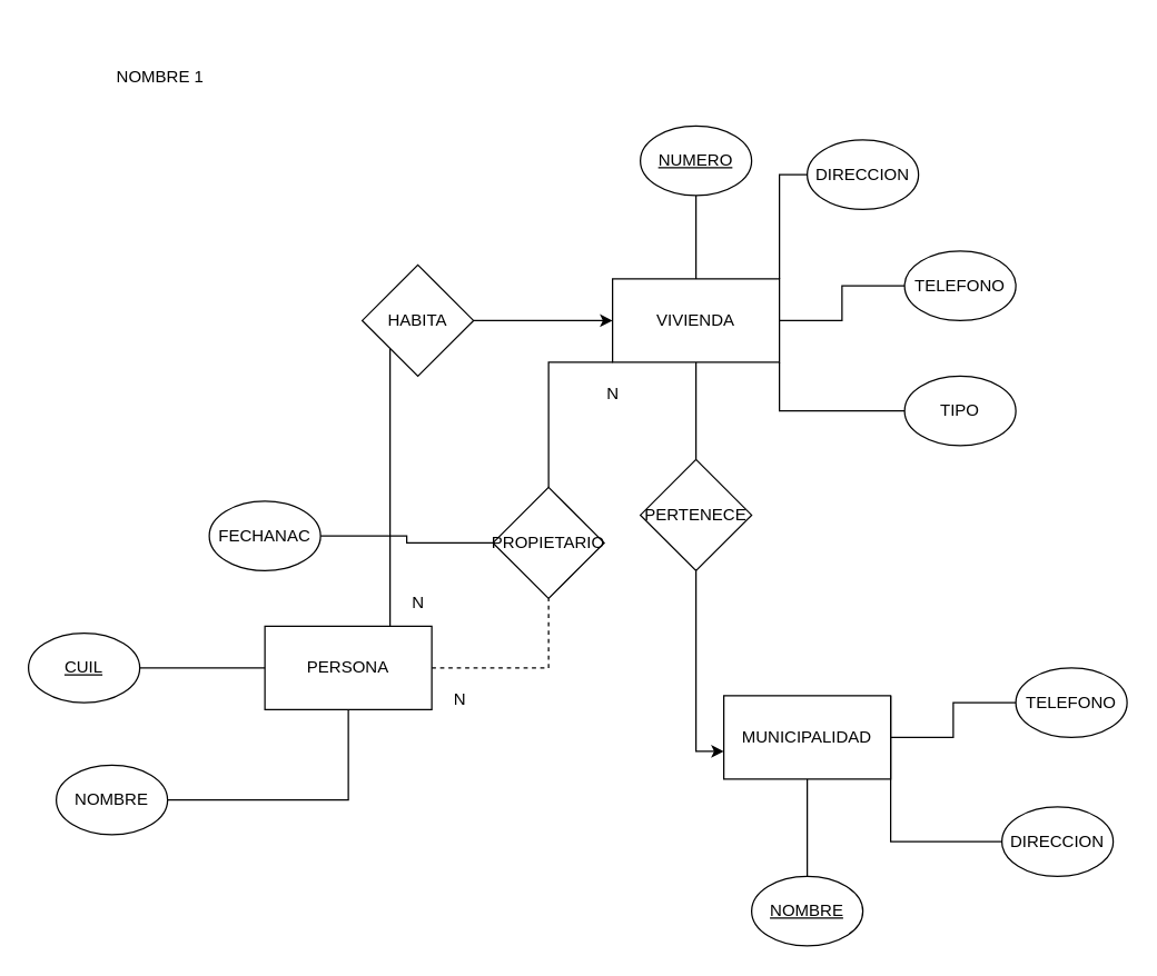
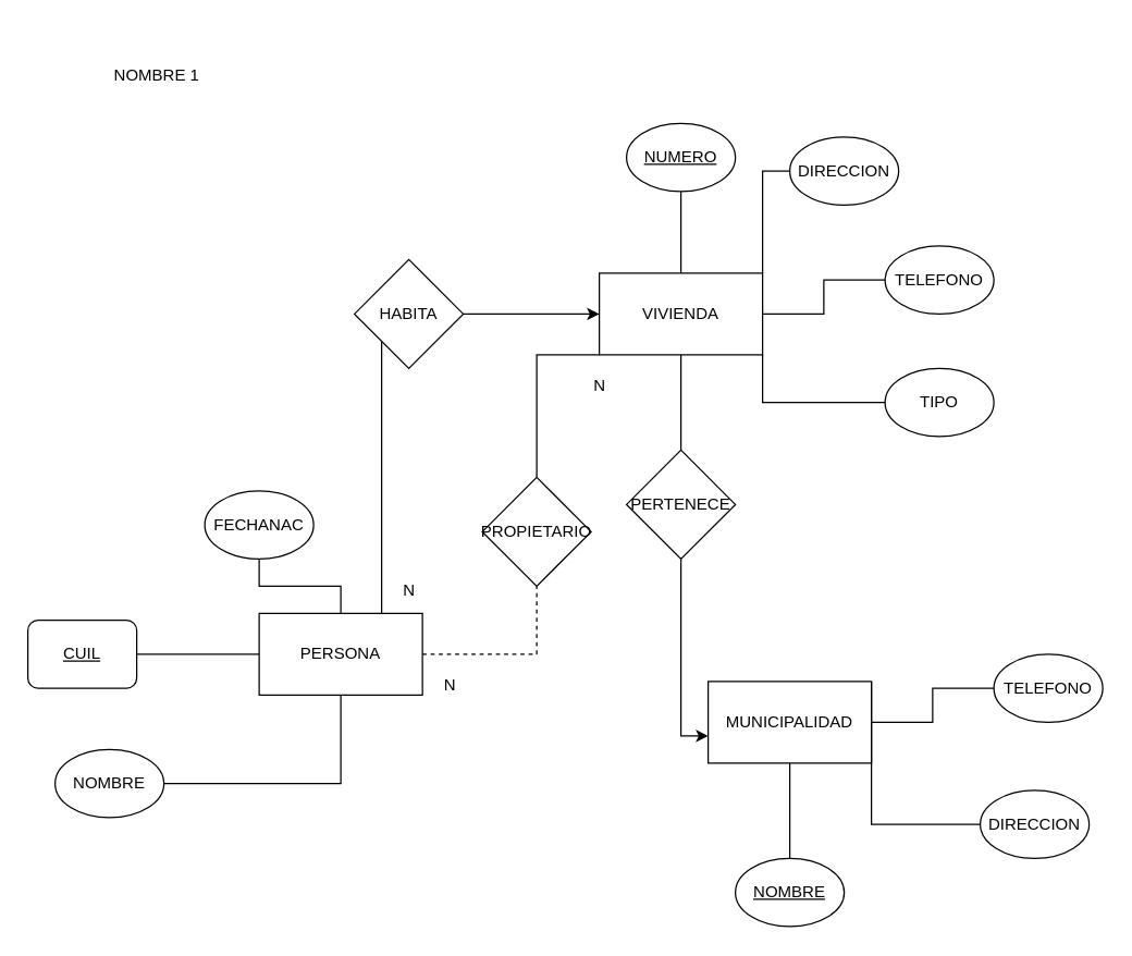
  <mxCell id="0" />
  <mxCell id="1" parent="0" />
  <mxCell id="2" value="NOMBRE 1" style="text;html=1;align=center;verticalAlign=middle;whiteSpace=wrap;rounded=0;" vertex="1" parent="1"><mxGeometry x="60" y="20" width="110" height="70" as="geometry" /></mxCell>
  <mxCell id="3" value="" style="edgeStyle=orthogonalEdgeStyle;rounded=0;orthogonalLoop=1;jettySize=auto;html=1;endArrow=none;endFill=0;dashed=1;" edge="1" parent="1" source="4" target="35"><mxGeometry relative="1" as="geometry" /></mxCell>
  <mxCell id="4" value="PERSONA" style="rounded=0;whiteSpace=wrap;html=1;" vertex="1" parent="1"><mxGeometry x="190" y="450" width="120" height="60" as="geometry" /></mxCell>
  <mxCell id="5" value="" style="edgeStyle=orthogonalEdgeStyle;rounded=0;orthogonalLoop=1;jettySize=auto;html=1;endArrow=none;endFill=0;startArrow=classic;startFill=1;" edge="1" parent="1" source="8" target="24"><mxGeometry relative="1" as="geometry" /></mxCell>
  <mxCell id="6" value="" style="edgeStyle=orthogonalEdgeStyle;rounded=0;orthogonalLoop=1;jettySize=auto;html=1;endArrow=none;endFill=0;" edge="1" parent="1" source="8" target="34"><mxGeometry relative="1" as="geometry" /></mxCell>
  <mxCell id="7" style="edgeStyle=orthogonalEdgeStyle;rounded=0;orthogonalLoop=1;jettySize=auto;html=1;exitX=0;exitY=1;exitDx=0;exitDy=0;entryX=0.5;entryY=0;entryDx=0;entryDy=0;endArrow=none;endFill=0;" edge="1" parent="1" source="8" target="35"><mxGeometry relative="1" as="geometry"><Array as="points"><mxPoint x="394" y="260" /></Array></mxGeometry></mxCell>
  <mxCell id="8" value="VIVIENDA" style="rounded=0;whiteSpace=wrap;html=1;" vertex="1" parent="1"><mxGeometry x="440" y="200" width="120" height="60" as="geometry" /></mxCell>
  <mxCell id="9" value="" style="edgeStyle=orthogonalEdgeStyle;rounded=0;orthogonalLoop=1;jettySize=auto;html=1;endArrow=none;endFill=0;" edge="1" parent="1" source="10" target="8"><mxGeometry relative="1" as="geometry" /></mxCell>
  <mxCell id="10" value="&lt;u&gt;NUMERO&lt;/u&gt;" style="ellipse;whiteSpace=wrap;html=1;" vertex="1" parent="1"><mxGeometry x="460" y="90" width="80" height="50" as="geometry" /></mxCell>
  <mxCell id="11" value="" style="edgeStyle=orthogonalEdgeStyle;rounded=0;orthogonalLoop=1;jettySize=auto;html=1;entryX=1;entryY=0;entryDx=0;entryDy=0;endArrow=none;endFill=0;" edge="1" parent="1" source="12" target="8"><mxGeometry relative="1" as="geometry" /></mxCell>
  <mxCell id="12" value="DIRECCION" style="ellipse;whiteSpace=wrap;html=1;" vertex="1" parent="1"><mxGeometry x="580" y="100" width="80" height="50" as="geometry" /></mxCell>
  <mxCell id="13" value="" style="edgeStyle=orthogonalEdgeStyle;rounded=0;orthogonalLoop=1;jettySize=auto;html=1;endArrow=none;endFill=0;" edge="1" parent="1" source="14" target="8"><mxGeometry relative="1" as="geometry" /></mxCell>
  <mxCell id="14" value="TELEFONO" style="ellipse;whiteSpace=wrap;html=1;" vertex="1" parent="1"><mxGeometry x="650" y="180" width="80" height="50" as="geometry" /></mxCell>
  <mxCell id="15" value="" style="edgeStyle=orthogonalEdgeStyle;rounded=0;orthogonalLoop=1;jettySize=auto;html=1;endArrow=none;endFill=0;entryX=1;entryY=1;entryDx=0;entryDy=0;" edge="1" parent="1" source="16" target="8"><mxGeometry relative="1" as="geometry"><mxPoint x="580" y="270" as="targetPoint" /></mxGeometry></mxCell>
  <mxCell id="16" value="TIPO" style="ellipse;whiteSpace=wrap;html=1;" vertex="1" parent="1"><mxGeometry x="650" y="270" width="80" height="50" as="geometry" /></mxCell>
  <mxCell id="17" value="" style="edgeStyle=orthogonalEdgeStyle;rounded=0;orthogonalLoop=1;jettySize=auto;html=1;endArrow=none;endFill=0;" edge="1" parent="1" source="18" target="4"><mxGeometry relative="1" as="geometry" /></mxCell>
- <mxCell id="18" value="&lt;u&gt;CUIL&lt;/u&gt;" style="ellipse;whiteSpace=wrap;html=1;" vertex="1" parent="1"><mxGeometry y="455" width="80" height="50" as="geometry" x="20" /></mxCell>
+ <mxCell id="18" value="&lt;u&gt;CUIL&lt;/u&gt;" style="whiteSpace=wrap;html=1;rounded=1;" vertex="1" parent="1"><mxGeometry y="455" width="80" height="50" as="geometry" x="20" /></mxCell>
  <mxCell id="19" value="" style="edgeStyle=orthogonalEdgeStyle;rounded=0;orthogonalLoop=1;jettySize=auto;html=1;endArrow=none;endFill=0;" edge="1" parent="1" source="20" target="4"><mxGeometry relative="1" as="geometry" /></mxCell>
  <mxCell id="20" value="NOMBRE" style="ellipse;whiteSpace=wrap;html=1;" vertex="1" parent="1"><mxGeometry x="40" y="550" width="80" height="50" as="geometry" /></mxCell>
- <mxCell id="21" value="" style="edgeStyle=orthogonalEdgeStyle;rounded=0;orthogonalLoop=1;jettySize=auto;html=1;endArrow=none;endFill=0;" edge="1" parent="1" source="22" target="35"><mxGeometry relative="1" as="geometry" /></mxCell>
+ <mxCell id="21" value="" style="edgeStyle=orthogonalEdgeStyle;rounded=0;orthogonalLoop=1;jettySize=auto;html=1;endArrow=none;endFill=0;" edge="1" parent="1" source="22" target="4"><mxGeometry relative="1" as="geometry" /></mxCell>
  <mxCell id="22" value="FECHANAC" style="ellipse;whiteSpace=wrap;html=1;" vertex="1" parent="1"><mxGeometry x="150" y="360" width="80" height="50" as="geometry" /></mxCell>
  <mxCell id="23" style="edgeStyle=orthogonalEdgeStyle;rounded=0;orthogonalLoop=1;jettySize=auto;html=1;exitX=0;exitY=1;exitDx=0;exitDy=0;entryX=0.75;entryY=0;entryDx=0;entryDy=0;endArrow=none;endFill=0;" edge="1" parent="1" source="24" target="4"><mxGeometry relative="1" as="geometry" /></mxCell>
  <mxCell id="24" value="HABITA" style="rhombus;whiteSpace=wrap;html=1;rounded=0;" vertex="1" parent="1"><mxGeometry x="260" y="190" width="80" height="80" as="geometry" /></mxCell>
  <mxCell id="25" value="MUNICIPALIDAD" style="rounded=0;whiteSpace=wrap;html=1;" vertex="1" parent="1"><mxGeometry x="520" y="500" width="120" height="60" as="geometry" /></mxCell>
  <mxCell id="26" value="" style="edgeStyle=orthogonalEdgeStyle;rounded=0;orthogonalLoop=1;jettySize=auto;html=1;endArrow=none;endFill=0;" edge="1" parent="1" source="27" target="25"><mxGeometry relative="1" as="geometry" /></mxCell>
  <mxCell id="27" value="&lt;u&gt;NOMBRE&lt;/u&gt;" style="ellipse;whiteSpace=wrap;html=1;" vertex="1" parent="1"><mxGeometry x="540" y="630" width="80" height="50" as="geometry" /></mxCell>
  <mxCell id="28" value="" style="edgeStyle=orthogonalEdgeStyle;rounded=0;orthogonalLoop=1;jettySize=auto;html=1;entryX=1;entryY=0;entryDx=0;entryDy=0;endArrow=none;endFill=0;" edge="1" parent="1" source="29" target="25"><mxGeometry relative="1" as="geometry"><Array as="points"><mxPoint x="640" y="605" /></Array></mxGeometry></mxCell>
  <mxCell id="29" value="DIRECCION" style="ellipse;whiteSpace=wrap;html=1;" vertex="1" parent="1"><mxGeometry x="720" y="580" width="80" height="50" as="geometry" /></mxCell>
  <mxCell id="30" value="" style="edgeStyle=orthogonalEdgeStyle;rounded=0;orthogonalLoop=1;jettySize=auto;html=1;endArrow=none;endFill=0;" edge="1" parent="1" source="31" target="25"><mxGeometry relative="1" as="geometry" /></mxCell>
  <mxCell id="31" value="TELEFONO" style="ellipse;whiteSpace=wrap;html=1;" vertex="1" parent="1"><mxGeometry x="730" y="480" width="80" height="50" as="geometry" /></mxCell>
  <mxCell id="32" value="N" style="text;html=1;align=center;verticalAlign=middle;resizable=0;points=[];autosize=1;strokeColor=none;fillColor=none;" vertex="1" parent="1"><mxGeometry x="285" y="418" width="30" height="30" as="geometry" /></mxCell>
  <mxCell id="33" style="edgeStyle=orthogonalEdgeStyle;rounded=0;orthogonalLoop=1;jettySize=auto;html=1;exitX=0.5;exitY=1;exitDx=0;exitDy=0;endArrow=classic;endFill=1;" edge="1" parent="1" source="34"><mxGeometry relative="1" as="geometry"><mxPoint x="520" y="540" as="targetPoint" /><Array as="points"><mxPoint x="500" y="540" /><mxPoint x="520" y="540" /></Array></mxGeometry></mxCell>
  <mxCell id="34" value="PERTENECE" style="rhombus;whiteSpace=wrap;html=1;rounded=0;" vertex="1" parent="1"><mxGeometry x="460" y="330" width="80" height="80" as="geometry" /></mxCell>
  <mxCell id="35" value="PROPIETARIO" style="rhombus;whiteSpace=wrap;html=1;rounded=0;" vertex="1" parent="1"><mxGeometry x="354" y="350" width="80" height="80" as="geometry" /></mxCell>
  <mxCell id="36" value="N" style="text;html=1;align=center;verticalAlign=middle;resizable=0;points=[];autosize=1;strokeColor=none;fillColor=none;" vertex="1" parent="1"><mxGeometry x="315" y="488" width="30" height="30" as="geometry" /></mxCell>
  <mxCell id="37" value="N" style="text;html=1;align=center;verticalAlign=middle;resizable=0;points=[];autosize=1;strokeColor=none;fillColor=none;" vertex="1" parent="1"><mxGeometry x="425" y="268" width="30" height="30" as="geometry" /></mxCell>
